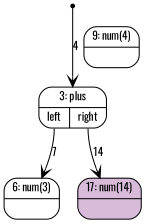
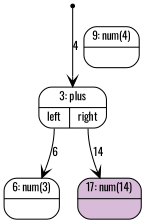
  digraph {
    fontname=Oswald
    rankdir=TB
    node [color=black fillcolor=white fontname=Oswald fontsize=11 ranksep=0 shape=Mrecord style=filled]
    edge [arrowhead=vee color=black fontname=Oswald fontsize=11 weight=2]
    n1 [fillcolor=black label="{0: root|{<root> root}}" shape=point]
    n2 [label="{3: plus|{<left> left|<right> right}}"]
    n3 [label="{6: num(3)|{}}"]
    n4 [fillcolor="#D7BBD9" label="{17: num(14)|{}}"]
    n5 [label="{9: num(4)|{}}"]
    subgraph sub_1 {
      rank=min
      n1
    }
    n1 -> n2 [label=4 tailport=root]
-   n2 -> n3 [label=7 tailport=left]
+   n2 -> n3 [label=6 tailport=left]
    n2 -> n4 [label=14 tailport=right]
  }
